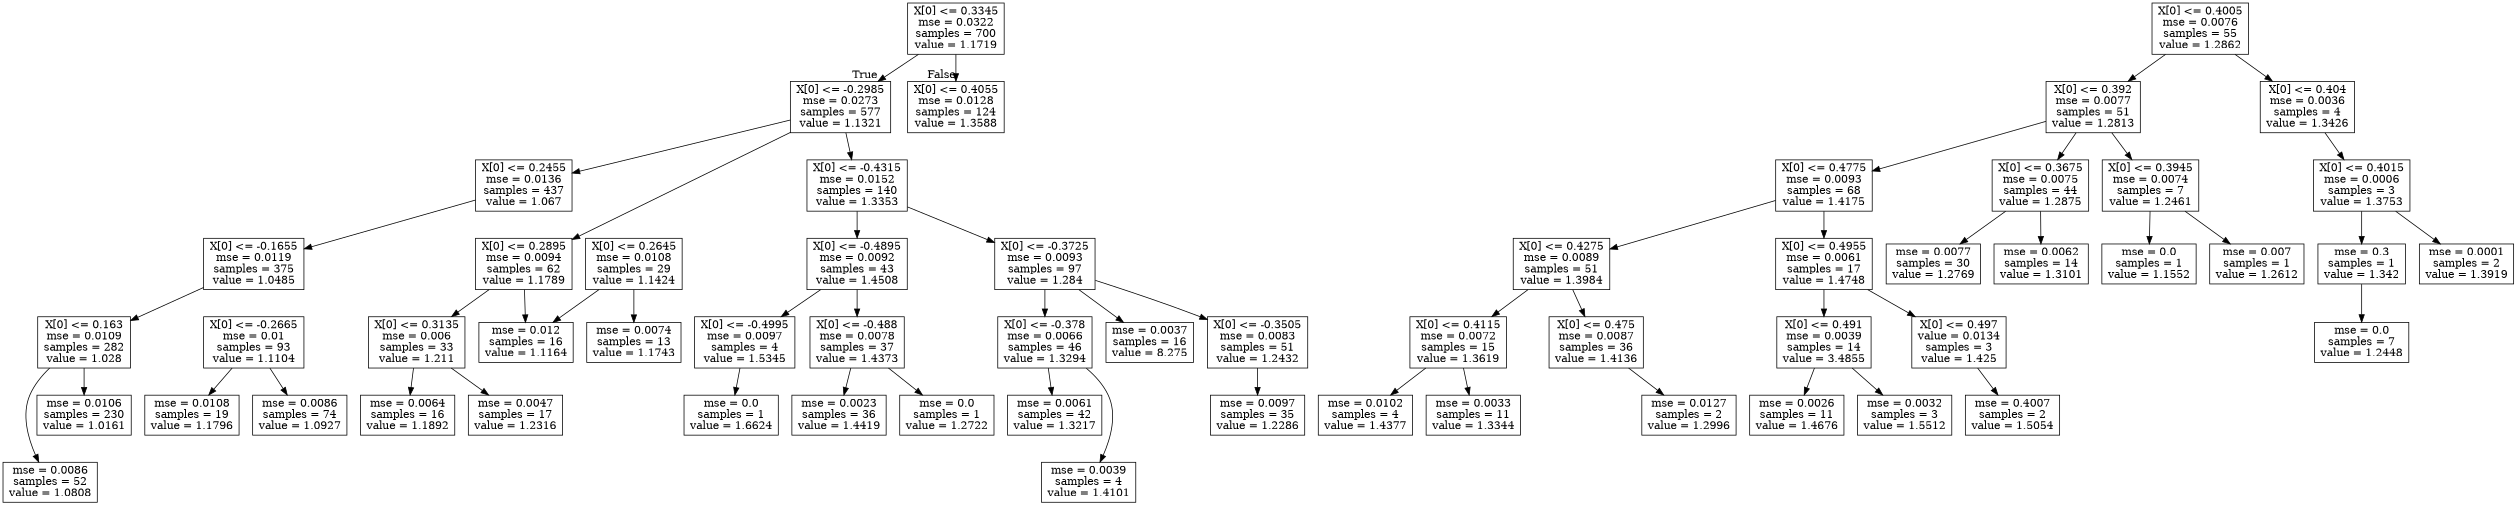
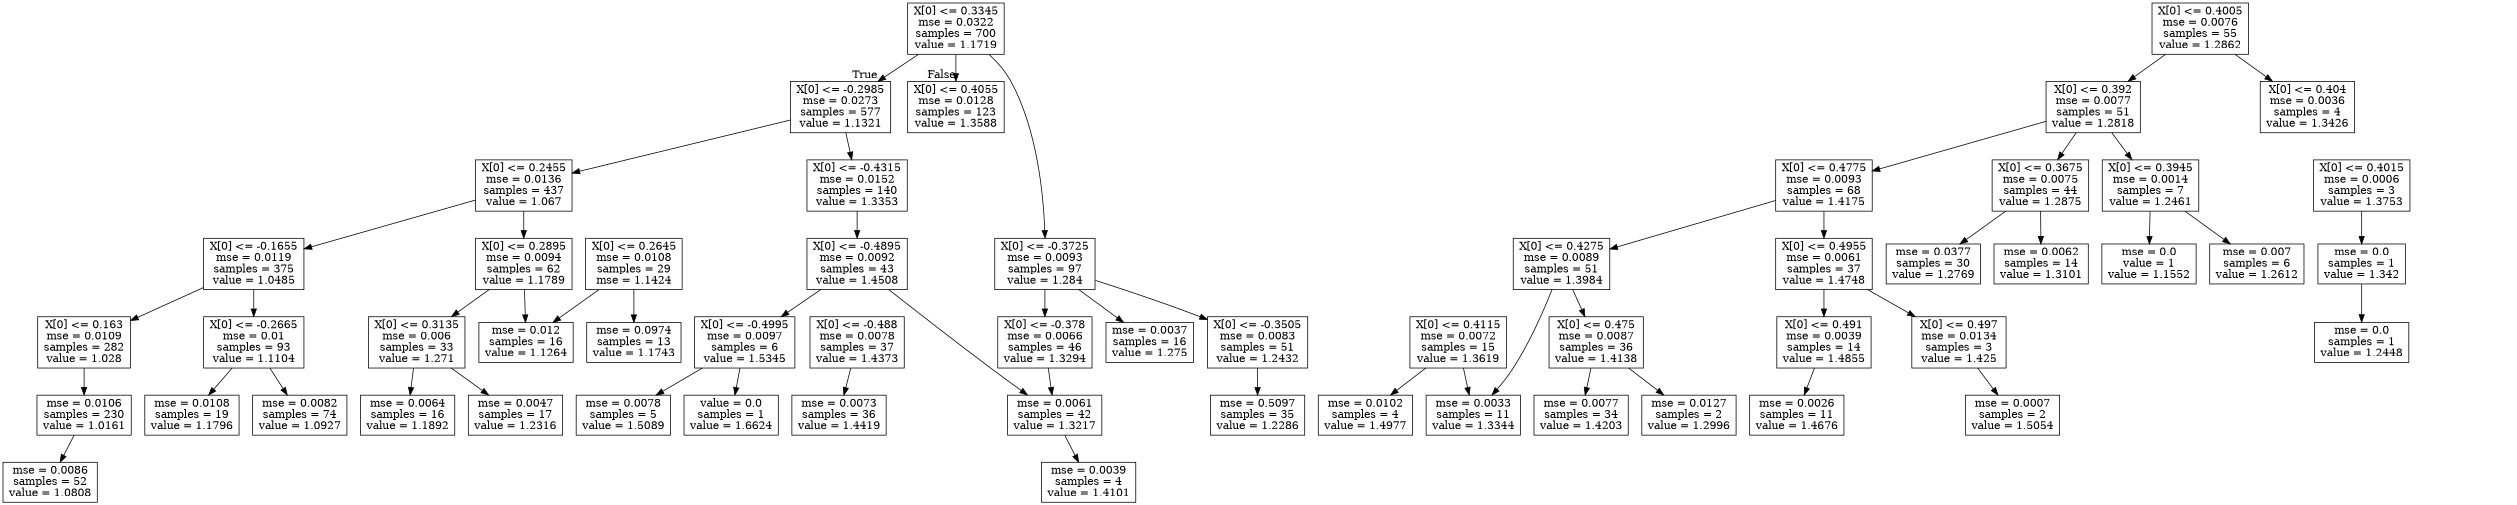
  digraph {
    node [shape=box]
    n1 [label="X[0] <= 0.3345\nmse = 0.0322\nsamples = 700\nvalue = 1.1719"]
    n2 [label="X[0] <= -0.2985\nmse = 0.0273\nsamples = 577\nvalue = 1.1321"]
-   n3 [label="X[0] <= 0.4055\nmse = 0.0128\nsamples = 124\nvalue = 1.3588"]
+   n3 [label="X[0] <= 0.4055\nmse = 0.0128\nsamples = 123\nvalue = 1.3588"]
    n4 [label="X[0] <= -0.4315\nmse = 0.0152\nsamples = 140\nvalue = 1.3353"]
    n5 [label="X[0] <= 0.2455\nmse = 0.0136\nsamples = 437\nvalue = 1.067"]
    n6 [label="X[0] <= -0.4895\nmse = 0.0092\nsamples = 43\nvalue = 1.4508"]
    n7 [label="X[0] <= -0.3725\nmse = 0.0093\nsamples = 97\nvalue = 1.284"]
    n8 [label="X[0] <= -0.1655\nmse = 0.0119\nsamples = 375\nvalue = 1.0485"]
    n9 [label="X[0] <= 0.2895\nmse = 0.0094\nsamples = 62\nvalue = 1.1789"]
-   n10 [label="X[0] <= -0.4995\nmse = 0.0097\nsamples = 4\nvalue = 1.5345"]
+   n10 [label="X[0] <= -0.4995\nmse = 0.0097\nsamples = 6\nvalue = 1.5345"]
    n11 [label="X[0] <= -0.488\nmse = 0.0078\nsamples = 37\nvalue = 1.4373"]
    n12 [label="X[0] <= -0.378\nmse = 0.0066\nsamples = 46\nvalue = 1.3294"]
    n13 [label="X[0] <= -0.3505\nmse = 0.0083\nsamples = 51\nvalue = 1.2432"]
-   n14 [label="mse = 0.0037\nsamples = 16\nvalue = 8.275"]
-   n15 [label="mse = 0.0\nsamples = 1\nvalue = 1.6624"]
-   n17 [label="mse = 0.0\nsamples = 1\nvalue = 1.2722"]
-   n18 [label="mse = 0.0023\nsamples = 36\nvalue = 1.4419"]
+   n14 [label="mse = 0.0037\nsamples = 16\nvalue = 1.275"]
+   n15 [label="value = 0.0\nsamples = 1\nvalue = 1.6624"]
+   n16 [label="mse = 0.0078\nsamples = 5\nvalue = 1.5089"]
+   n18 [label="mse = 0.0073\nsamples = 36\nvalue = 1.4419"]
    n19 [label="mse = 0.0061\nsamples = 42\nvalue = 1.3217"]
    n20 [label="mse = 0.0039\nsamples = 4\nvalue = 1.4101"]
-   n21 [label="mse = 0.0097\nsamples = 35\nvalue = 1.2286"]
+   n21 [label="mse = 0.5097\nsamples = 35\nvalue = 1.2286"]
    n22 [label="X[0] <= -0.2665\nmse = 0.01\nsamples = 93\nvalue = 1.1104"]
    n23 [label="X[0] <= 0.163\nmse = 0.0109\nsamples = 282\nvalue = 1.028"]
-   n24 [label="X[0] <= 0.3135\nmse = 0.006\nsamples = 33\nvalue = 1.211"]
-   n25 [label="mse = 0.012\nsamples = 16\nvalue = 1.1164"]
+   n24 [label="X[0] <= 0.3135\nmse = 0.006\nsamples = 33\nvalue = 1.271"]
+   n25 [label="mse = 0.012\nsamples = 16\nvalue = 1.1264"]
    n26 [label="mse = 0.0108\nsamples = 19\nvalue = 1.1796"]
-   n27 [label="mse = 0.0086\nsamples = 74\nvalue = 1.0927"]
+   n27 [label="mse = 0.0082\nsamples = 74\nvalue = 1.0927"]
    n28 [label="mse = 0.0106\nsamples = 230\nvalue = 1.0161"]
    n29 [label="mse = 0.0086\nsamples = 52\nvalue = 1.0808"]
-   n30 [label="X[0] <= 0.2645\nmse = 0.0108\nsamples = 29\nvalue = 1.1424"]
-   n31 [label="mse = 0.0074\nsamples = 13\nvalue = 1.1743"]
+   n30 [label="X[0] <= 0.2645\nmse = 0.0108\nsamples = 29\nmse = 1.1424"]
+   n31 [label="mse = 0.0974\nsamples = 13\nvalue = 1.1743"]
    n32 [label="mse = 0.0064\nsamples = 16\nvalue = 1.1892"]
    n33 [label="mse = 0.0047\nsamples = 17\nvalue = 1.2316"]
    n34 [label="X[0] <= 0.4005\nmse = 0.0076\nsamples = 55\nvalue = 1.2862"]
-   n35 [label="X[0] <= 0.392\nmse = 0.0077\nsamples = 51\nvalue = 1.2813"]
+   n35 [label="X[0] <= 0.392\nmse = 0.0077\nsamples = 51\nvalue = 1.2818"]
    n36 [label="X[0] <= 0.404\nmse = 0.0036\nsamples = 4\nvalue = 1.3426"]
    n37 [label="X[0] <= 0.4775\nmse = 0.0093\nsamples = 68\nvalue = 1.4175"]
    n38 [label="X[0] <= 0.4275\nmse = 0.0089\nsamples = 51\nvalue = 1.3984"]
-   n39 [label="X[0] <= 0.4955\nmse = 0.0061\nsamples = 17\nvalue = 1.4748"]
+   n39 [label="X[0] <= 0.4955\nmse = 0.0061\nsamples = 37\nvalue = 1.4748"]
    n40 [label="X[0] <= 0.3675\nmse = 0.0075\nsamples = 44\nvalue = 1.2875"]
-   n41 [label="X[0] <= 0.3945\nmse = 0.0074\nsamples = 7\nvalue = 1.2461"]
+   n41 [label="X[0] <= 0.3945\nmse = 0.0014\nsamples = 7\nvalue = 1.2461"]
    n42 [label="X[0] <= 0.4015\nmse = 0.0006\nsamples = 3\nvalue = 1.3753"]
-   n43 [label="mse = 0.0077\nsamples = 30\nvalue = 1.2769"]
+   n43 [label="mse = 0.0377\nsamples = 30\nvalue = 1.2769"]
    n44 [label="mse = 0.0062\nsamples = 14\nvalue = 1.3101"]
-   n45 [label="mse = 0.0\nsamples = 1\nvalue = 1.1552"]
-   n46 [label="mse = 0.007\nsamples = 1\nvalue = 1.2612"]
-   n47 [label="mse = 0.3\nsamples = 1\nvalue = 1.342"]
-   n48 [label="mse = 0.0001\nsamples = 2\nvalue = 1.3919"]
-   n49 [label="mse = 0.0\nsamples = 7\nvalue = 1.2448"]
+   n45 [label="mse = 0.0\nvalue = 1\nvalue = 1.1552"]
+   n46 [label="mse = 0.007\nsamples = 6\nvalue = 1.2612"]
+   n47 [label="mse = 0.0\nsamples = 1\nvalue = 1.342"]
+   n49 [label="mse = 0.0\nsamples = 1\nvalue = 1.2448"]
    n50 [label="X[0] <= 0.4115\nmse = 0.0072\nsamples = 15\nvalue = 1.3619"]
-   n51 [label="X[0] <= 0.475\nmse = 0.0087\nsamples = 36\nvalue = 1.4136"]
-   n52 [label="X[0] <= 0.491\nmse = 0.0039\nsamples = 14\nvalue = 3.4855"]
-   n53 [label="X[0] <= 0.497\nvalue = 0.0134\nsamples = 3\nvalue = 1.425"]
-   n54 [label="mse = 0.0102\nsamples = 4\nvalue = 1.4377"]
+   n51 [label="X[0] <= 0.475\nmse = 0.0087\nsamples = 36\nvalue = 1.4138"]
+   n52 [label="X[0] <= 0.491\nmse = 0.0039\nsamples = 14\nvalue = 1.4855"]
+   n53 [label="X[0] <= 0.497\nmse = 0.0134\nsamples = 3\nvalue = 1.425"]
+   n54 [label="mse = 0.0102\nsamples = 4\nvalue = 1.4977"]
    n55 [label="mse = 0.0033\nsamples = 11\nvalue = 1.3344"]
+   n56 [label="mse = 0.0077\nsamples = 34\nvalue = 1.4203"]
    n57 [label="mse = 0.0127\nsamples = 2\nvalue = 1.2996"]
    n58 [label="mse = 0.0026\nsamples = 11\nvalue = 1.4676"]
-   n59 [label="mse = 0.0032\nsamples = 3\nvalue = 1.5512"]
-   n60 [label="mse = 0.4007\nsamples = 2\nvalue = 1.5054"]
+   n60 [label="mse = 0.0007\nsamples = 2\nvalue = 1.5054"]
    n1 -> n2 [headlabel=True labelangle=45 labeldistance=2.5]
    n1 -> n3 [headlabel=False labelangle=-45 labeldistance=2.5]
    n2 -> n4
    n2 -> n5
    n4 -> n6
-   n4 -> n7
+   n1 -> n7
    n5 -> n8
-   n2 -> n9
+   n5 -> n9
    n6 -> n10
-   n6 -> n11
+   n6 -> n19
    n7 -> n12
    n7 -> n13
    n7 -> n14
+   n8 -> n22
    n8 -> n23
    n9 -> n24
    n9 -> n25
    n10 -> n15
-   n11 -> n17
+   n10 -> n16
    n11 -> n18
    n12 -> n19
-   n12 -> n20
+   n19 -> n20
    n13 -> n21
    n22 -> n26
    n22 -> n27
    n23 -> n28
-   n23 -> n29
+   n28 -> n29
    n24 -> n32
    n24 -> n33
    n30 -> n25
    n30 -> n31
    n34 -> n35
    n34 -> n36
    n35 -> n37
    n35 -> n40
    n35 -> n41
-   n36 -> n42
    n37 -> n38
    n37 -> n39
-   n38 -> n50
+   n38 -> n55
    n38 -> n51
    n39 -> n52
    n39 -> n53
    n40 -> n43
    n40 -> n44
    n41 -> n45
    n41 -> n46
    n42 -> n47
-   n42 -> n48
    n47 -> n49
    n50 -> n54
    n50 -> n55
+   n51 -> n56
    n51 -> n57
    n52 -> n58
-   n52 -> n59
    n53 -> n60
  }
